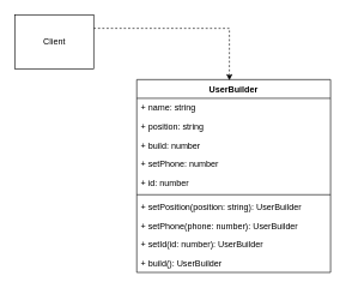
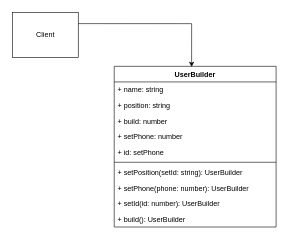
  <mxCell id="0" />
  <mxCell id="1" parent="0" />
  <mxCell id="2" value="UserBuilder" style="swimlane;fontStyle=1;align=center;verticalAlign=top;childLayout=stackLayout;horizontal=1;startSize=26;horizontalStack=0;resizeParent=1;resizeParentMax=0;resizeLast=0;collapsible=1;marginBottom=0;" vertex="1" parent="1"><mxGeometry x="190" y="110" width="270" height="268" as="geometry" /></mxCell>
  <mxCell id="3" value="+ name: string" style="text;strokeColor=none;fillColor=none;align=left;verticalAlign=top;spacingLeft=4;spacingRight=4;overflow=hidden;rotatable=0;points=[[0,0.5],[1,0.5]];portConstraint=eastwest;" vertex="1" parent="2"><mxGeometry y="26" width="270" height="26" as="geometry" /></mxCell>
  <mxCell id="4" value="+ position: string" style="text;strokeColor=none;fillColor=none;align=left;verticalAlign=top;spacingLeft=4;spacingRight=4;overflow=hidden;rotatable=0;points=[[0,0.5],[1,0.5]];portConstraint=eastwest;" vertex="1" parent="2"><mxGeometry y="52" width="270" height="26" as="geometry" /></mxCell>
  <mxCell id="5" value="+ build: number" style="text;strokeColor=none;fillColor=none;align=left;verticalAlign=top;spacingLeft=4;spacingRight=4;overflow=hidden;rotatable=0;points=[[0,0.5],[1,0.5]];portConstraint=eastwest;" vertex="1" parent="2"><mxGeometry y="78" width="270" height="26" as="geometry" /></mxCell>
  <mxCell id="6" value="+ setPhone: number" style="text;strokeColor=none;fillColor=none;align=left;verticalAlign=top;spacingLeft=4;spacingRight=4;overflow=hidden;rotatable=0;points=[[0,0.5],[1,0.5]];portConstraint=eastwest;" vertex="1" parent="2"><mxGeometry y="104" width="270" height="26" as="geometry" /></mxCell>
- <mxCell id="7" value="+ id: number" style="text;strokeColor=none;fillColor=none;align=left;verticalAlign=top;spacingLeft=4;spacingRight=4;overflow=hidden;rotatable=0;points=[[0,0.5],[1,0.5]];portConstraint=eastwest;" vertex="1" parent="2"><mxGeometry y="130" width="270" height="26" as="geometry" /></mxCell>
+ <mxCell id="7" value="+ id: setPhone" style="text;strokeColor=none;fillColor=none;align=left;verticalAlign=top;spacingLeft=4;spacingRight=4;overflow=hidden;rotatable=0;points=[[0,0.5],[1,0.5]];portConstraint=eastwest;" vertex="1" parent="2"><mxGeometry y="130" width="270" height="26" as="geometry" /></mxCell>
  <mxCell id="8" value="" style="line;strokeWidth=1;fillColor=none;align=left;verticalAlign=middle;spacingTop=-1;spacingLeft=3;spacingRight=3;rotatable=0;labelPosition=right;points=[];portConstraint=eastwest;" vertex="1" parent="2"><mxGeometry y="156" width="270" height="8" as="geometry" /></mxCell>
- <mxCell id="9" value="+ setPosition(position: string): UserBuilder" style="text;strokeColor=none;fillColor=none;align=left;verticalAlign=top;spacingLeft=4;spacingRight=4;overflow=hidden;rotatable=0;points=[[0,0.5],[1,0.5]];portConstraint=eastwest;" vertex="1" parent="2"><mxGeometry y="164" width="270" height="26" as="geometry" /></mxCell>
+ <mxCell id="9" value="+ setPosition(setId: string): UserBuilder" style="text;strokeColor=none;fillColor=none;align=left;verticalAlign=top;spacingLeft=4;spacingRight=4;overflow=hidden;rotatable=0;points=[[0,0.5],[1,0.5]];portConstraint=eastwest;" vertex="1" parent="2"><mxGeometry y="164" width="270" height="26" as="geometry" /></mxCell>
  <mxCell id="10" value="+ setPhone(phone: number): UserBuilder" style="text;strokeColor=none;fillColor=none;align=left;verticalAlign=top;spacingLeft=4;spacingRight=4;overflow=hidden;rotatable=0;points=[[0,0.5],[1,0.5]];portConstraint=eastwest;" vertex="1" parent="2"><mxGeometry y="190" width="270" height="26" as="geometry" /></mxCell>
  <mxCell id="11" value="+ setId(id: number): UserBuilder" style="text;strokeColor=none;fillColor=none;align=left;verticalAlign=top;spacingLeft=4;spacingRight=4;overflow=hidden;rotatable=0;points=[[0,0.5],[1,0.5]];portConstraint=eastwest;" vertex="1" parent="2"><mxGeometry y="216" width="270" height="26" as="geometry" /></mxCell>
  <mxCell id="12" value="+ build(): UserBuilder" style="text;strokeColor=none;fillColor=none;align=left;verticalAlign=top;spacingLeft=4;spacingRight=4;overflow=hidden;rotatable=0;points=[[0,0.5],[1,0.5]];portConstraint=eastwest;" vertex="1" parent="2"><mxGeometry y="242" width="270" height="26" as="geometry" /></mxCell>
- <mxCell id="13" style="edgeStyle=orthogonalEdgeStyle;rounded=0;orthogonalLoop=1;jettySize=auto;html=1;exitX=1;exitY=0.25;exitDx=0;exitDy=0;entryX=0.478;entryY=0.004;entryDx=0;entryDy=0;entryPerimeter=0;dashed=1;" edge="1" parent="1" source="14" target="2"><mxGeometry relative="1" as="geometry" /></mxCell>
+ <mxCell id="13" style="edgeStyle=orthogonalEdgeStyle;rounded=0;orthogonalLoop=1;jettySize=auto;html=1;exitX=1;exitY=0.25;exitDx=0;exitDy=0;entryX=0.478;entryY=0.004;entryDx=0;entryDy=0;entryPerimeter=0;" edge="1" parent="1" source="14" target="2"><mxGeometry relative="1" as="geometry" /></mxCell>
  <mxCell id="14" value="Client" style="html=1;" vertex="1" parent="1"><mxGeometry x="20" y="20" width="110" height="75" as="geometry" /></mxCell>
